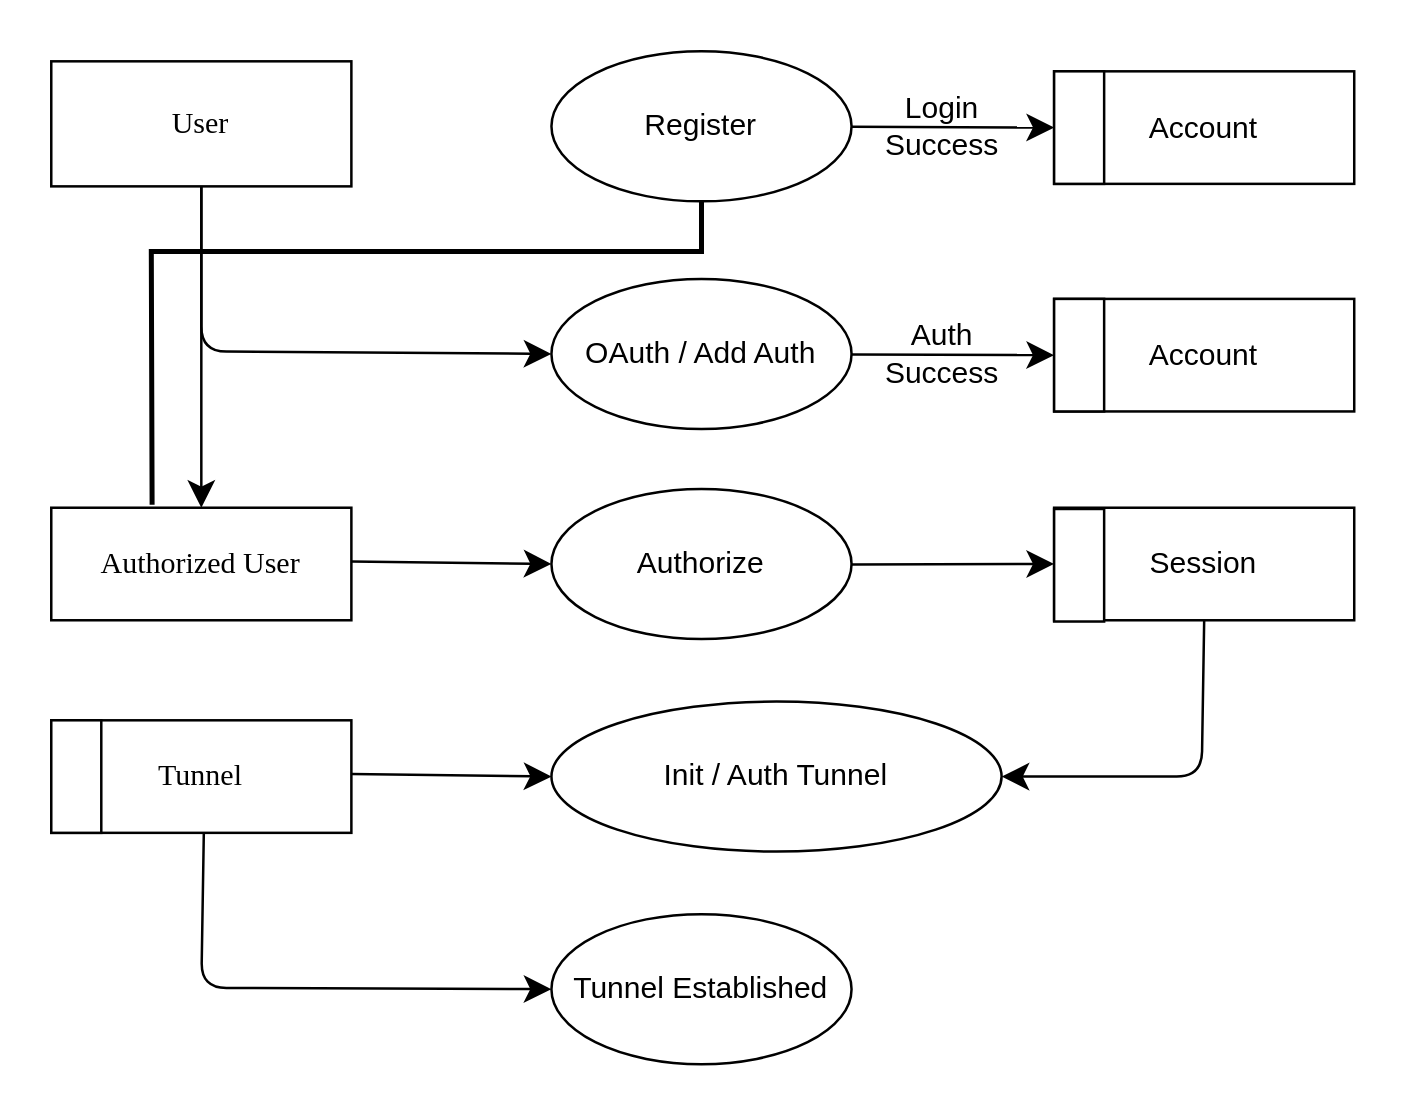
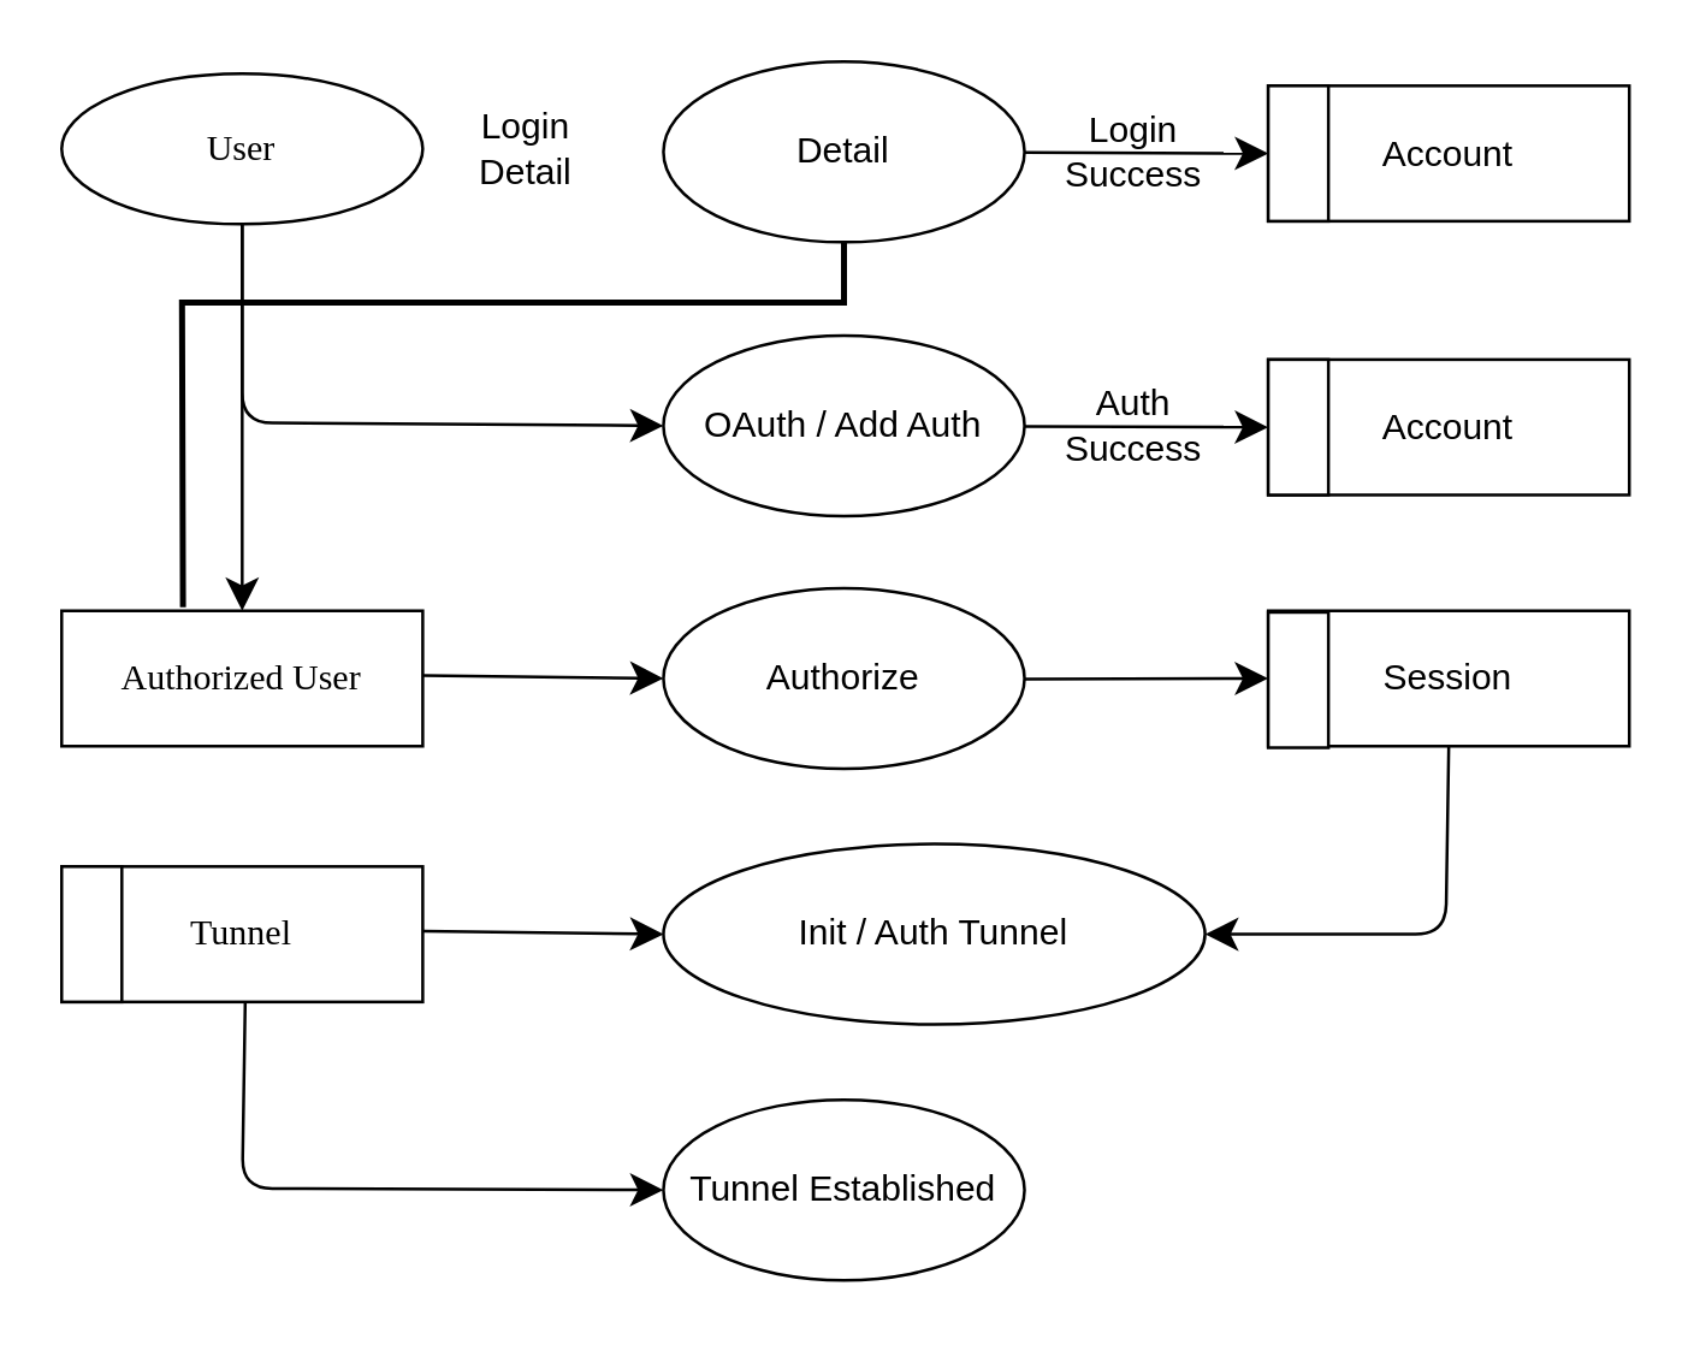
  <mxCell id="0" />
  <mxCell id="1" parent="0" />
  <mxCell id="2" style="edgeStyle=none;html=1;labelBackgroundColor=none;startFill=0;startSize=8;endFill=1;endSize=8;fontFamily=Verdana;fontSize=12;" parent="1" source="3" target="13" edge="1"><mxGeometry relative="1" as="geometry"><mxPoint x="410" y="72.026" as="targetPoint" /></mxGeometry></mxCell>
- <mxCell id="3" value="User" style="whiteSpace=wrap;html=1;rounded=0;shadow=0;comic=0;labelBackgroundColor=none;strokeWidth=1;fontFamily=Verdana;fontSize=12;align=center;" parent="1" vertex="1"><mxGeometry x="20" y="24" width="120" height="50" as="geometry" /></mxCell>
- <mxCell id="4" value="Register" style="ellipse;whiteSpace=wrap;html=1;" vertex="1" parent="1"><mxGeometry x="220" y="20" width="120" height="60" as="geometry" /></mxCell>
+ <mxCell id="3" value="User" style="ellipse;whiteSpace=wrap;html=1;shadow=0;comic=0;labelBackgroundColor=none;strokeWidth=1;fontFamily=Verdana;fontSize=12;align=center;" parent="1" vertex="1"><mxGeometry x="20" y="24" width="120" height="50" as="geometry" /></mxCell>
+ <mxCell id="4" value="Detail" style="ellipse;whiteSpace=wrap;html=1;" vertex="1" parent="1"><mxGeometry x="220" y="20" width="120" height="60" as="geometry" /></mxCell>
  <mxCell id="5" value="Account" style="rounded=0;whiteSpace=wrap;html=1;" vertex="1" parent="1"><mxGeometry x="421" y="28" width="120" height="45" as="geometry" /></mxCell>
  <mxCell id="6" style="edgeStyle=none;html=1;labelBackgroundColor=none;startFill=0;startSize=8;endFill=1;endSize=8;fontFamily=Verdana;fontSize=12;entryX=0;entryY=0.5;entryDx=0;entryDy=0;" edge="1" parent="1" target="5"><mxGeometry relative="1" as="geometry"><mxPoint x="340" y="50.19" as="sourcePoint" /><mxPoint x="400" y="50.19" as="targetPoint" /></mxGeometry></mxCell>
  <mxCell id="7" value="Login&lt;div&gt;Success&lt;/div&gt;" style="text;html=1;align=center;verticalAlign=middle;resizable=0;points=[];autosize=1;strokeColor=none;fillColor=none;" vertex="1" parent="1"><mxGeometry x="341" y="30" width="70" height="40" as="geometry" /></mxCell>
+ <mxCell id="8" value="Login&lt;div&gt;Detail&lt;/div&gt;" style="text;html=1;align=center;verticalAlign=middle;resizable=0;points=[];autosize=1;strokeColor=none;fillColor=none;" vertex="1" parent="1"><mxGeometry x="149" y="29" width="50" height="40" as="geometry" /></mxCell>
  <mxCell id="9" style="edgeStyle=none;html=1;labelBackgroundColor=none;startFill=0;startSize=8;endFill=1;endSize=8;fontFamily=Verdana;fontSize=12;entryX=0;entryY=0.5;entryDx=0;entryDy=0;exitX=0.5;exitY=1;exitDx=0;exitDy=0;" edge="1" parent="1" target="15" source="3"><mxGeometry relative="1" as="geometry"><mxPoint x="140" y="131" as="sourcePoint" /><mxPoint x="410" y="154.026" as="targetPoint" /><Array as="points"><mxPoint x="80" y="140" /></Array></mxGeometry></mxCell>
  <mxCell id="10" value="Account" style="rounded=0;whiteSpace=wrap;html=1;" vertex="1" parent="1"><mxGeometry x="421" y="119" width="120" height="45" as="geometry" /></mxCell>
  <mxCell id="11" style="edgeStyle=none;html=1;labelBackgroundColor=none;startFill=0;startSize=8;endFill=1;endSize=8;fontFamily=Verdana;fontSize=12;entryX=0;entryY=0.5;entryDx=0;entryDy=0;" edge="1" parent="1" target="10"><mxGeometry relative="1" as="geometry"><mxPoint x="340" y="141.19" as="sourcePoint" /><mxPoint x="400" y="141.19" as="targetPoint" /></mxGeometry></mxCell>
  <mxCell id="12" value="&lt;div&gt;Auth&lt;/div&gt;&lt;div&gt;Success&lt;/div&gt;" style="text;html=1;align=center;verticalAlign=middle;resizable=0;points=[];autosize=1;strokeColor=none;fillColor=none;" vertex="1" parent="1"><mxGeometry x="341" y="121" width="70" height="40" as="geometry" /></mxCell>
  <mxCell id="13" value="Authorized User" style="whiteSpace=wrap;html=1;rounded=0;shadow=0;comic=0;labelBackgroundColor=none;strokeWidth=1;fontFamily=Verdana;fontSize=12;align=center;" vertex="1" parent="1"><mxGeometry x="20" y="202.5" width="120" height="45" as="geometry" /></mxCell>
  <mxCell id="14" value="" style="endArrow=none;dashed=0;html=1;dashPattern=1 3;strokeWidth=2;rounded=0;entryX=0.5;entryY=1;entryDx=0;entryDy=0;exitX=0.336;exitY=-0.026;exitDx=0;exitDy=0;exitPerimeter=0;" edge="1" parent="1" source="13" target="4"><mxGeometry width="50" height="50" relative="1" as="geometry"><mxPoint x="260" y="200" as="sourcePoint" /><mxPoint x="310" y="150" as="targetPoint" /><Array as="points"><mxPoint x="60" y="100" /><mxPoint x="280" y="100" /></Array></mxGeometry></mxCell>
  <mxCell id="15" value="OAuth / Add Auth" style="ellipse;whiteSpace=wrap;html=1;" vertex="1" parent="1"><mxGeometry x="220" y="111" width="120" height="60" as="geometry" /></mxCell>
  <mxCell id="16" style="edgeStyle=none;html=1;labelBackgroundColor=none;startFill=0;startSize=8;endFill=1;endSize=8;fontFamily=Verdana;fontSize=12;entryX=0;entryY=0.5;entryDx=0;entryDy=0;" edge="1" parent="1" target="17"><mxGeometry relative="1" as="geometry"><mxPoint x="140" y="224" as="sourcePoint" /><mxPoint x="410" y="247.026" as="targetPoint" /></mxGeometry></mxCell>
  <mxCell id="17" value="Authorize" style="ellipse;whiteSpace=wrap;html=1;" vertex="1" parent="1"><mxGeometry x="220" y="195" width="120" height="60" as="geometry" /></mxCell>
  <mxCell id="18" value="Session" style="rounded=0;whiteSpace=wrap;html=1;" vertex="1" parent="1"><mxGeometry x="421" y="202.5" width="120" height="45" as="geometry" /></mxCell>
  <mxCell id="19" style="edgeStyle=none;html=1;labelBackgroundColor=none;startFill=0;startSize=8;endFill=1;endSize=8;fontFamily=Verdana;fontSize=12;entryX=0;entryY=0.5;entryDx=0;entryDy=0;" edge="1" parent="1" target="18"><mxGeometry relative="1" as="geometry"><mxPoint x="340" y="225.19" as="sourcePoint" /><mxPoint x="400" y="225.19" as="targetPoint" /></mxGeometry></mxCell>
  <mxCell id="20" value="Tunnel" style="whiteSpace=wrap;html=1;rounded=0;shadow=0;comic=0;labelBackgroundColor=none;strokeWidth=1;fontFamily=Verdana;fontSize=12;align=center;" vertex="1" parent="1"><mxGeometry x="20" y="287.5" width="120" height="45" as="geometry" /></mxCell>
  <mxCell id="21" style="edgeStyle=none;html=1;labelBackgroundColor=none;startFill=0;startSize=8;endFill=1;endSize=8;fontFamily=Verdana;fontSize=12;entryX=0;entryY=0.5;entryDx=0;entryDy=0;" edge="1" parent="1" target="22"><mxGeometry relative="1" as="geometry"><mxPoint x="140" y="309" as="sourcePoint" /><mxPoint x="410" y="332.026" as="targetPoint" /></mxGeometry></mxCell>
  <mxCell id="22" value="Init / Auth Tunnel" style="ellipse;whiteSpace=wrap;html=1;" vertex="1" parent="1"><mxGeometry x="220" y="280" width="180" height="60" as="geometry" /></mxCell>
  <mxCell id="23" style="edgeStyle=none;html=1;labelBackgroundColor=none;startFill=0;startSize=8;endFill=1;endSize=8;fontFamily=Verdana;fontSize=12;entryX=1;entryY=0.5;entryDx=0;entryDy=0;exitX=0.5;exitY=1;exitDx=0;exitDy=0;" edge="1" parent="1" source="18" target="22"><mxGeometry relative="1" as="geometry"><mxPoint x="340" y="310.19" as="sourcePoint" /><mxPoint x="421" y="311" as="targetPoint" /><Array as="points"><mxPoint x="480" y="310" /></Array></mxGeometry></mxCell>
  <mxCell id="24" value="" style="rounded=0;whiteSpace=wrap;html=1;" vertex="1" parent="1"><mxGeometry x="421" y="28" width="20" height="45" as="geometry" /></mxCell>
  <mxCell id="25" value="" style="rounded=0;whiteSpace=wrap;html=1;" vertex="1" parent="1"><mxGeometry x="421" y="119" width="20" height="45" as="geometry" /></mxCell>
  <mxCell id="26" value="" style="rounded=0;whiteSpace=wrap;html=1;" vertex="1" parent="1"><mxGeometry x="421" y="203" width="20" height="45" as="geometry" /></mxCell>
  <mxCell id="27" value="" style="rounded=0;whiteSpace=wrap;html=1;" vertex="1" parent="1"><mxGeometry x="20" y="287.5" width="20" height="45" as="geometry" /></mxCell>
  <mxCell id="28" style="edgeStyle=none;html=1;labelBackgroundColor=none;startFill=0;startSize=8;endFill=1;endSize=8;fontFamily=Verdana;fontSize=12;exitX=0.5;exitY=1;exitDx=0;exitDy=0;" edge="1" parent="1"><mxGeometry relative="1" as="geometry"><mxPoint x="81" y="332.5" as="sourcePoint" /><mxPoint x="220" y="395" as="targetPoint" /><Array as="points"><mxPoint x="80" y="394.5" /></Array></mxGeometry></mxCell>
  <mxCell id="29" value="Tunnel Established" style="ellipse;whiteSpace=wrap;html=1;" vertex="1" parent="1"><mxGeometry x="220" y="365" width="120" height="60" as="geometry" /></mxCell>
